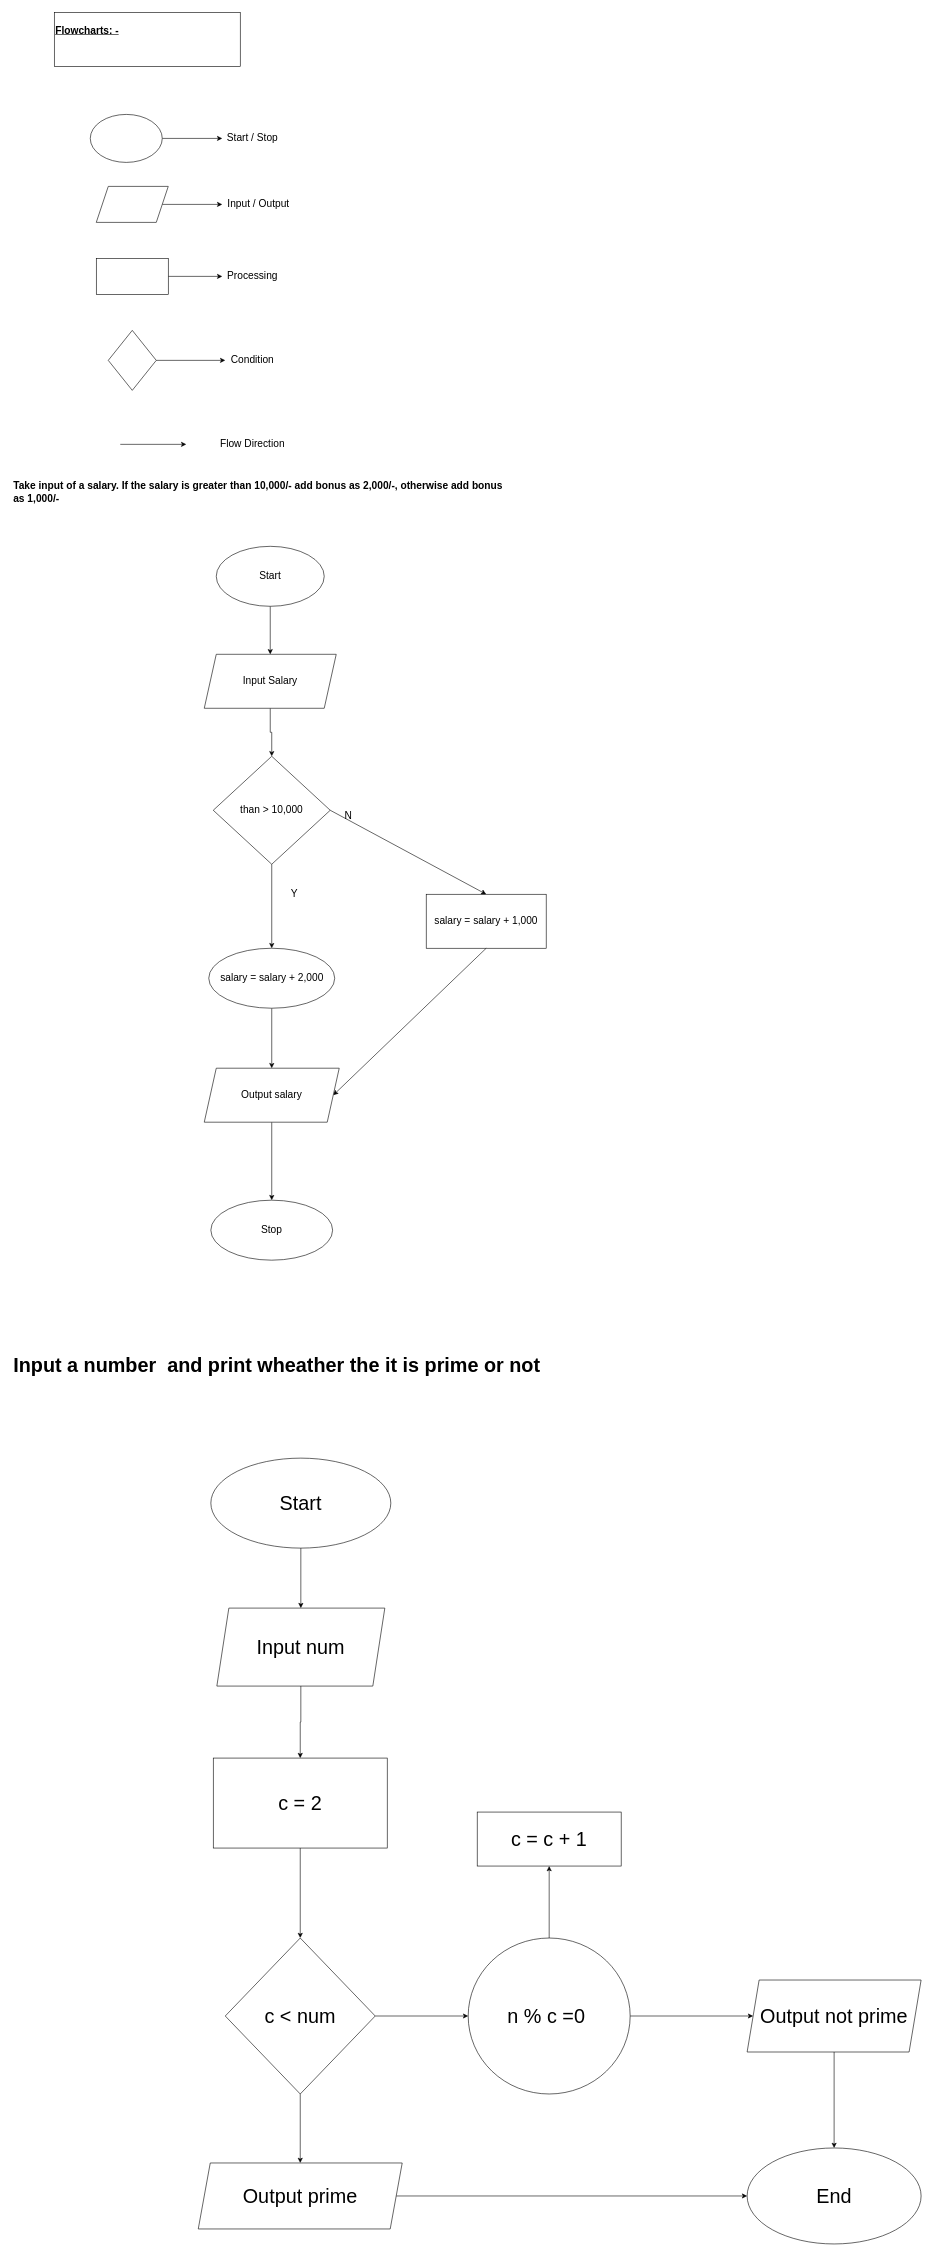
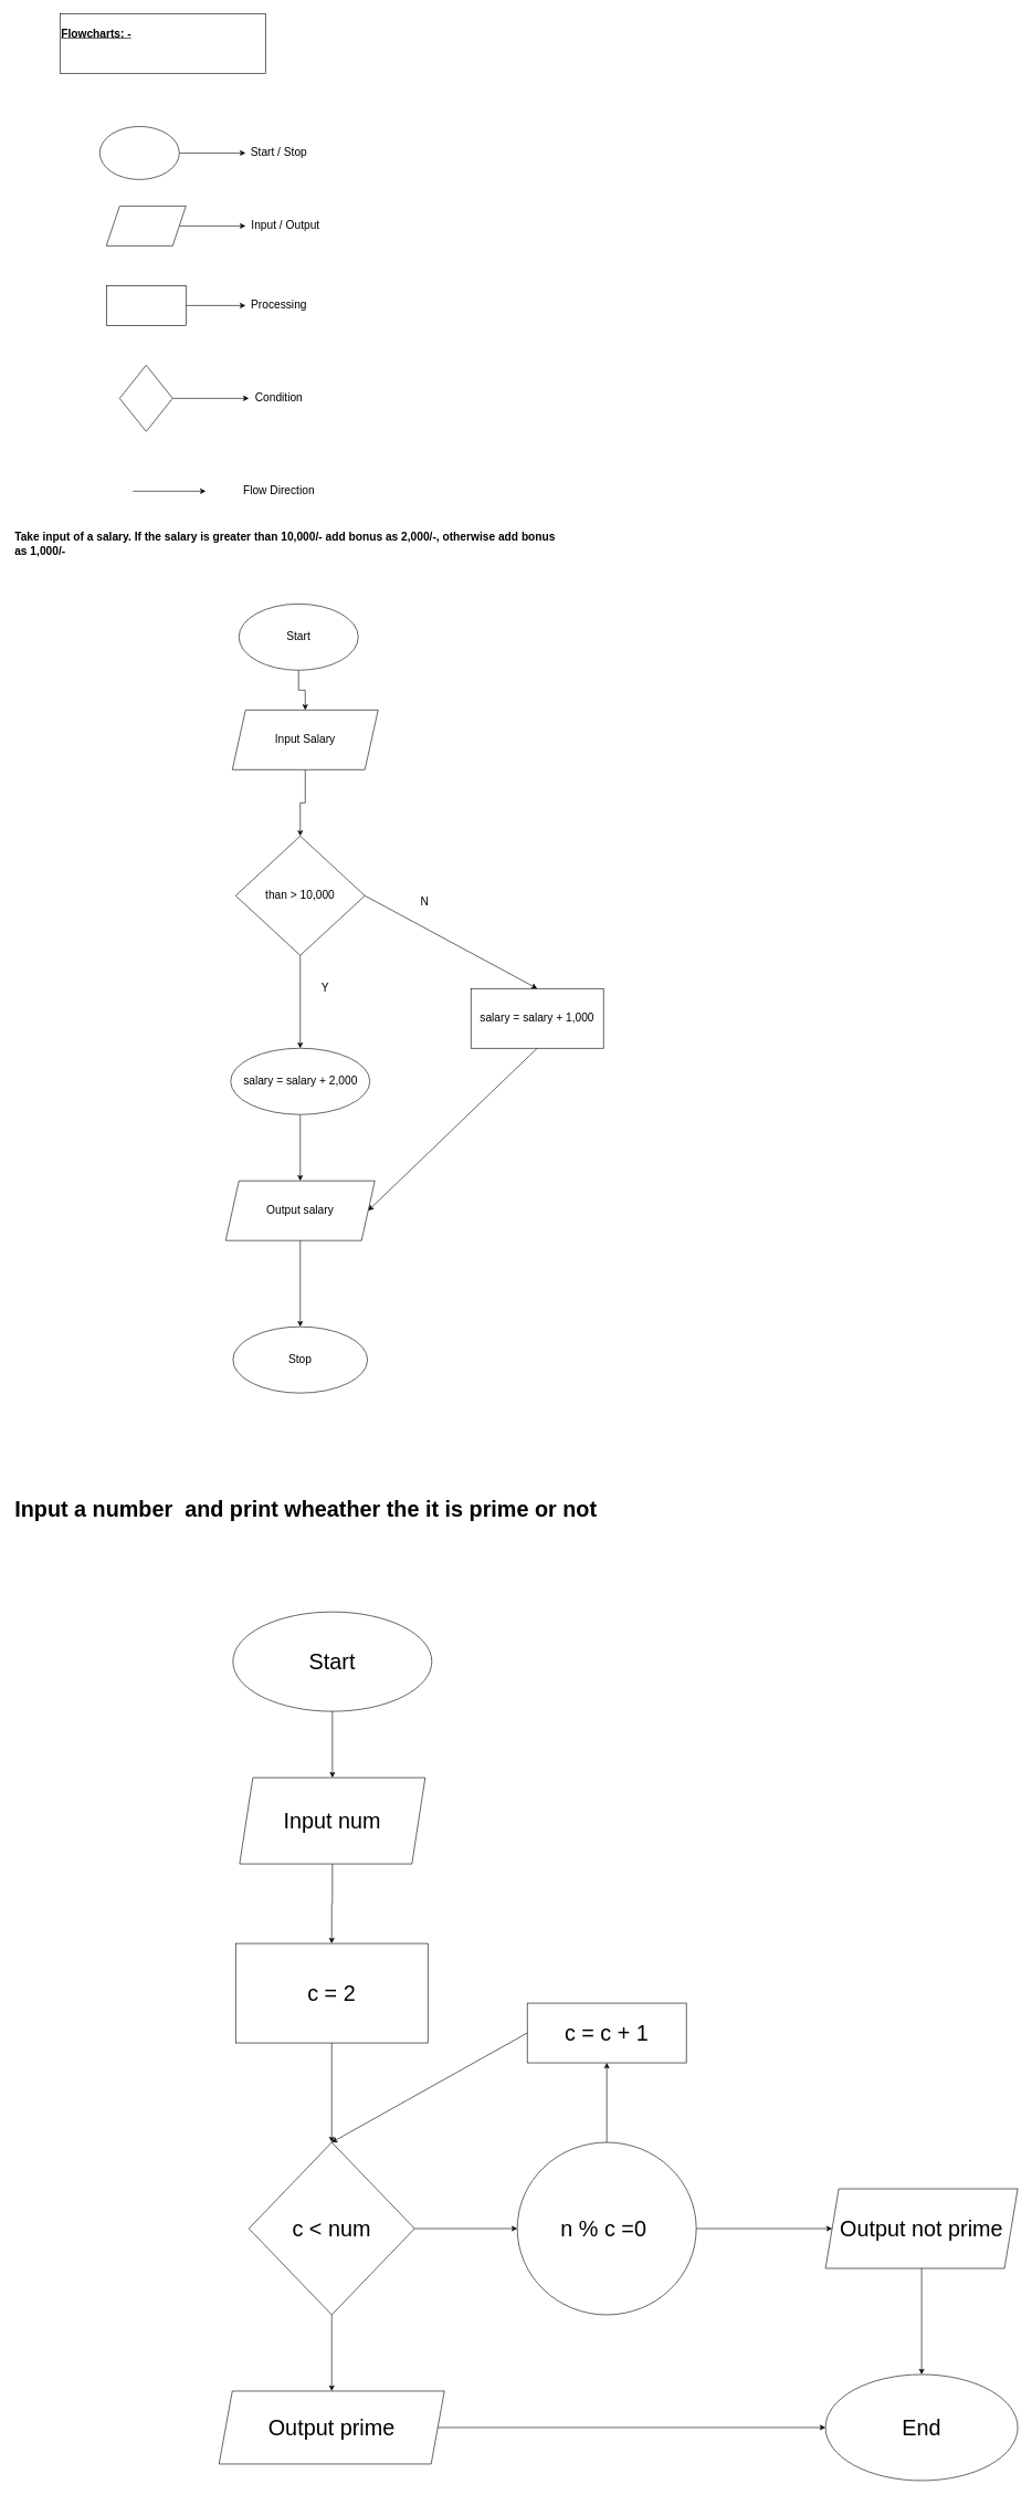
  <mxCell id="0" />
  <mxCell id="1" parent="0" />
  <mxCell id="2" value="&lt;font&gt;&lt;u&gt;&lt;span style=&quot;font-size: 17px&quot;&gt;&lt;b&gt;Flowcharts: -&lt;br&gt;&lt;/b&gt;&lt;/span&gt;&lt;/u&gt;&lt;br&gt;&lt;br&gt;&lt;/font&gt;" style="whiteSpace=wrap;html=1;align=left;" vertex="1" parent="1"><mxGeometry x="90" y="20" width="310" height="90" as="geometry" /></mxCell>
  <mxCell id="3" style="edgeStyle=orthogonalEdgeStyle;rounded=0;orthogonalLoop=1;jettySize=auto;html=1;exitX=1;exitY=0.5;exitDx=0;exitDy=0;fontSize=17;" edge="1" parent="1" source="4" target="5"><mxGeometry relative="1" as="geometry" /></mxCell>
  <mxCell id="4" value="" style="ellipse;whiteSpace=wrap;html=1;fontSize=17;" vertex="1" parent="1"><mxGeometry x="150" y="190" width="120" height="80" as="geometry" /></mxCell>
  <mxCell id="5" value="Start / Stop" style="text;html=1;align=center;verticalAlign=middle;resizable=0;points=[];autosize=1;strokeColor=none;fillColor=none;fontSize=17;" vertex="1" parent="1"><mxGeometry x="370" y="215" width="100" height="30" as="geometry" /></mxCell>
  <mxCell id="6" style="edgeStyle=orthogonalEdgeStyle;rounded=0;orthogonalLoop=1;jettySize=auto;html=1;fontSize=17;" edge="1" parent="1" source="7" target="8"><mxGeometry relative="1" as="geometry" /></mxCell>
  <mxCell id="7" value="" style="shape=parallelogram;perimeter=parallelogramPerimeter;whiteSpace=wrap;html=1;fixedSize=1;fontSize=17;" vertex="1" parent="1"><mxGeometry x="160" y="310" width="120" height="60" as="geometry" /></mxCell>
  <mxCell id="8" value="Input / Output" style="text;html=1;align=center;verticalAlign=middle;resizable=0;points=[];autosize=1;strokeColor=none;fillColor=none;fontSize=17;" vertex="1" parent="1"><mxGeometry x="370" y="325" width="120" height="30" as="geometry" /></mxCell>
  <mxCell id="9" style="edgeStyle=orthogonalEdgeStyle;rounded=0;orthogonalLoop=1;jettySize=auto;html=1;fontSize=17;" edge="1" parent="1" source="10" target="11"><mxGeometry relative="1" as="geometry" /></mxCell>
  <mxCell id="10" value="" style="rounded=0;whiteSpace=wrap;html=1;fontSize=17;" vertex="1" parent="1"><mxGeometry x="160" y="430" width="120" height="60" as="geometry" /></mxCell>
  <mxCell id="11" value="Processing" style="text;html=1;align=center;verticalAlign=middle;resizable=0;points=[];autosize=1;strokeColor=none;fillColor=none;fontSize=17;" vertex="1" parent="1"><mxGeometry x="370" y="445" width="100" height="30" as="geometry" /></mxCell>
  <mxCell id="12" style="edgeStyle=orthogonalEdgeStyle;rounded=0;orthogonalLoop=1;jettySize=auto;html=1;fontSize=17;" edge="1" parent="1" source="13" target="14"><mxGeometry relative="1" as="geometry" /></mxCell>
  <mxCell id="13" value="" style="rhombus;whiteSpace=wrap;html=1;fontSize=17;" vertex="1" parent="1"><mxGeometry x="180" y="550" width="80" height="100" as="geometry" /></mxCell>
  <mxCell id="14" value="Condition" style="text;html=1;align=center;verticalAlign=middle;resizable=0;points=[];autosize=1;strokeColor=none;fillColor=none;fontSize=17;" vertex="1" parent="1"><mxGeometry x="375" y="585" width="90" height="30" as="geometry" /></mxCell>
  <mxCell id="15" value="Take input of a salary. If the salary is greater than 10,000/- add bonus as 2,000/-, otherwise add bonus as 1,000/-" style="text;html=1;strokeColor=none;fillColor=none;align=left;verticalAlign=middle;whiteSpace=wrap;rounded=0;fontSize=17;fontStyle=1" vertex="1" parent="1"><mxGeometry x="20" y="770" width="820" height="100" as="geometry" /></mxCell>
  <mxCell id="16" style="edgeStyle=orthogonalEdgeStyle;rounded=0;orthogonalLoop=1;jettySize=auto;html=1;entryX=0.5;entryY=0;entryDx=0;entryDy=0;fontSize=17;" edge="1" parent="1" source="17" target="21"><mxGeometry relative="1" as="geometry" /></mxCell>
  <mxCell id="17" value="Start" style="ellipse;whiteSpace=wrap;html=1;fontSize=17;" vertex="1" parent="1"><mxGeometry x="360" y="910" width="180" height="100" as="geometry" /></mxCell>
  <mxCell id="18" value="" style="endArrow=classic;html=1;rounded=0;fontSize=17;" edge="1" parent="1"><mxGeometry width="50" height="50" relative="1" as="geometry"><mxPoint x="200" y="740" as="sourcePoint" /><mxPoint x="310" y="740" as="targetPoint" /></mxGeometry></mxCell>
  <mxCell id="19" value="Flow Direction" style="text;html=1;align=center;verticalAlign=middle;resizable=0;points=[];autosize=1;strokeColor=none;fillColor=none;fontSize=17;" vertex="1" parent="1"><mxGeometry x="360" y="725" width="120" height="30" as="geometry" /></mxCell>
  <mxCell id="20" style="edgeStyle=orthogonalEdgeStyle;rounded=0;orthogonalLoop=1;jettySize=auto;html=1;entryX=0.5;entryY=0;entryDx=0;entryDy=0;fontSize=17;" edge="1" parent="1" source="21" target="23"><mxGeometry relative="1" as="geometry" /></mxCell>
- <mxCell id="21" value="Input Salary" style="shape=parallelogram;perimeter=parallelogramPerimeter;whiteSpace=wrap;html=1;fixedSize=1;fontSize=17;" vertex="1" parent="1"><mxGeometry x="340" y="1090" width="220" height="90" as="geometry" /></mxCell>
+ <mxCell id="21" value="Input Salary" style="shape=parallelogram;perimeter=parallelogramPerimeter;whiteSpace=wrap;html=1;fixedSize=1;fontSize=17;" vertex="1" parent="1"><mxGeometry x="350" y="1070" width="220" height="90" as="geometry" /></mxCell>
  <mxCell id="22" style="edgeStyle=orthogonalEdgeStyle;rounded=0;orthogonalLoop=1;jettySize=auto;html=1;fontSize=17;" edge="1" parent="1" source="23" target="25"><mxGeometry relative="1" as="geometry" /></mxCell>
  <mxCell id="23" value="than &amp;gt; 10,000" style="rhombus;whiteSpace=wrap;html=1;fontSize=17;" vertex="1" parent="1"><mxGeometry x="355" y="1260" width="195" height="180" as="geometry" /></mxCell>
  <mxCell id="24" style="edgeStyle=orthogonalEdgeStyle;rounded=0;orthogonalLoop=1;jettySize=auto;html=1;exitX=0.5;exitY=1;exitDx=0;exitDy=0;fontSize=17;" edge="1" parent="1" source="25" target="30"><mxGeometry relative="1" as="geometry" /></mxCell>
  <mxCell id="25" value="salary = salary + 2,000" style="ellipse;whiteSpace=wrap;html=1;fontSize=17;" vertex="1" parent="1"><mxGeometry x="347.5" y="1580" width="210" height="100" as="geometry" /></mxCell>
  <mxCell id="26" value="salary = salary + 1,000" style="rounded=0;whiteSpace=wrap;html=1;fontSize=17;" vertex="1" parent="1"><mxGeometry x="710" y="1490" width="200" height="90" as="geometry" /></mxCell>
  <mxCell id="27" value="" style="endArrow=classic;html=1;rounded=0;fontSize=17;exitX=1;exitY=0.5;exitDx=0;exitDy=0;entryX=0.5;entryY=0;entryDx=0;entryDy=0;" edge="1" parent="1" source="23" target="26"><mxGeometry width="50" height="50" relative="1" as="geometry"><mxPoint x="570" y="1470" as="sourcePoint" /><mxPoint x="620" y="1420" as="targetPoint" /></mxGeometry></mxCell>
  <mxCell id="28" value="" style="endArrow=classic;html=1;rounded=0;fontSize=17;exitX=0.5;exitY=1;exitDx=0;exitDy=0;entryX=1;entryY=0.5;entryDx=0;entryDy=0;" edge="1" parent="1" source="26" target="30"><mxGeometry width="50" height="50" relative="1" as="geometry"><mxPoint x="550" y="1570" as="sourcePoint" /><mxPoint x="650" y="1730" as="targetPoint" /></mxGeometry></mxCell>
  <mxCell id="29" style="edgeStyle=orthogonalEdgeStyle;rounded=0;orthogonalLoop=1;jettySize=auto;html=1;fontSize=17;" edge="1" parent="1" source="30" target="31"><mxGeometry relative="1" as="geometry" /></mxCell>
  <mxCell id="30" value="Output salary" style="shape=parallelogram;perimeter=parallelogramPerimeter;whiteSpace=wrap;html=1;fixedSize=1;fontSize=17;" vertex="1" parent="1"><mxGeometry x="340" y="1780" width="225" height="90" as="geometry" /></mxCell>
  <mxCell id="31" value="Stop" style="ellipse;whiteSpace=wrap;html=1;fontSize=17;" vertex="1" parent="1"><mxGeometry x="351" y="2000" width="203" height="100" as="geometry" /></mxCell>
  <mxCell id="32" value="Y" style="text;html=1;align=center;verticalAlign=middle;resizable=0;points=[];autosize=1;strokeColor=none;fillColor=none;fontSize=17;" vertex="1" parent="1"><mxGeometry x="475" y="1475" width="30" height="30" as="geometry" /></mxCell>
- <mxCell id="33" value="N" style="text;html=1;align=center;verticalAlign=middle;resizable=0;points=[];autosize=1;strokeColor=none;fillColor=none;fontSize=17;" vertex="1" parent="1"><mxGeometry x="565" y="1345" width="30" height="30" as="geometry" /></mxCell>
+ <mxCell id="33" value="N" style="text;html=1;align=center;verticalAlign=middle;resizable=0;points=[];autosize=1;strokeColor=none;fillColor=none;fontSize=17;" vertex="1" parent="1"><mxGeometry x="625" y="1345" width="30" height="30" as="geometry" /></mxCell>
  <mxCell id="34" value="&lt;b&gt;&lt;font style=&quot;font-size: 33px&quot;&gt;Input a number&amp;nbsp; and print wheather the it is prime or not&lt;/font&gt;&lt;/b&gt;" style="text;html=1;strokeColor=none;fillColor=none;align=left;verticalAlign=middle;whiteSpace=wrap;rounded=0;fontSize=17;" vertex="1" parent="1"><mxGeometry x="20" y="2170" width="1090" height="210" as="geometry" /></mxCell>
  <mxCell id="35" style="edgeStyle=orthogonalEdgeStyle;rounded=0;orthogonalLoop=1;jettySize=auto;html=1;fontSize=33;" edge="1" parent="1" source="36" target="38"><mxGeometry relative="1" as="geometry" /></mxCell>
  <mxCell id="36" value="Start" style="ellipse;whiteSpace=wrap;html=1;fontSize=33;" vertex="1" parent="1"><mxGeometry x="351" y="2430" width="300" height="150" as="geometry" /></mxCell>
  <mxCell id="37" style="edgeStyle=orthogonalEdgeStyle;rounded=0;orthogonalLoop=1;jettySize=auto;html=1;fontSize=33;" edge="1" parent="1" source="38" target="40"><mxGeometry relative="1" as="geometry" /></mxCell>
  <mxCell id="38" value="Input num" style="shape=parallelogram;perimeter=parallelogramPerimeter;whiteSpace=wrap;html=1;fixedSize=1;fontSize=33;" vertex="1" parent="1"><mxGeometry x="361" y="2680" width="280" height="130" as="geometry" /></mxCell>
  <mxCell id="39" style="edgeStyle=orthogonalEdgeStyle;rounded=0;orthogonalLoop=1;jettySize=auto;html=1;fontSize=33;" edge="1" parent="1" source="40" target="43"><mxGeometry relative="1" as="geometry"><Array as="points"><mxPoint x="501" y="3240" /><mxPoint x="501" y="3240" /></Array></mxGeometry></mxCell>
  <mxCell id="40" value="c = 2" style="rounded=0;whiteSpace=wrap;html=1;fontSize=33;" vertex="1" parent="1"><mxGeometry x="355" y="2930" width="290" height="150" as="geometry" /></mxCell>
  <mxCell id="41" style="edgeStyle=orthogonalEdgeStyle;rounded=0;orthogonalLoop=1;jettySize=auto;html=1;entryX=0;entryY=0.5;entryDx=0;entryDy=0;fontSize=33;" edge="1" parent="1" source="43" target="46"><mxGeometry relative="1" as="geometry" /></mxCell>
  <mxCell id="42" style="edgeStyle=orthogonalEdgeStyle;rounded=0;orthogonalLoop=1;jettySize=auto;html=1;entryX=0.5;entryY=0;entryDx=0;entryDy=0;fontSize=33;" edge="1" parent="1" source="43" target="52"><mxGeometry relative="1" as="geometry" /></mxCell>
  <mxCell id="43" value="c &amp;lt; num" style="rhombus;whiteSpace=wrap;html=1;fontSize=33;" vertex="1" parent="1"><mxGeometry x="375" y="3230" width="250" height="260" as="geometry" /></mxCell>
  <mxCell id="44" style="edgeStyle=orthogonalEdgeStyle;rounded=0;orthogonalLoop=1;jettySize=auto;html=1;exitX=0.5;exitY=0;exitDx=0;exitDy=0;entryX=0.5;entryY=1;entryDx=0;entryDy=0;fontSize=33;" edge="1" parent="1" source="46" target="47"><mxGeometry relative="1" as="geometry" /></mxCell>
  <mxCell id="45" style="edgeStyle=orthogonalEdgeStyle;rounded=0;orthogonalLoop=1;jettySize=auto;html=1;entryX=0;entryY=0.5;entryDx=0;entryDy=0;fontSize=33;" edge="1" parent="1" source="46" target="50"><mxGeometry relative="1" as="geometry" /></mxCell>
  <mxCell id="46" value="n % c =0&amp;nbsp;" style="ellipse;whiteSpace=wrap;html=1;fontSize=33;" vertex="1" parent="1"><mxGeometry x="780" y="3230" width="270" height="260" as="geometry" /></mxCell>
  <mxCell id="47" value="c = c + 1" style="rounded=0;whiteSpace=wrap;html=1;fontSize=33;" vertex="1" parent="1"><mxGeometry x="795" y="3020" width="240" height="90" as="geometry" /></mxCell>
+ <mxCell id="48" value="" style="endArrow=classic;html=1;rounded=0;fontSize=33;exitX=0;exitY=0.5;exitDx=0;exitDy=0;entryX=0.5;entryY=0;entryDx=0;entryDy=0;" edge="1" parent="1" source="47" target="43"><mxGeometry width="50" height="50" relative="1" as="geometry"><mxPoint x="670" y="3240" as="sourcePoint" /><mxPoint x="500" y="3310" as="targetPoint" /></mxGeometry></mxCell>
  <mxCell id="49" style="edgeStyle=orthogonalEdgeStyle;rounded=0;orthogonalLoop=1;jettySize=auto;html=1;entryX=0.5;entryY=0;entryDx=0;entryDy=0;fontSize=33;" edge="1" parent="1" source="50" target="53"><mxGeometry relative="1" as="geometry" /></mxCell>
  <mxCell id="50" value="Output not prime" style="shape=parallelogram;perimeter=parallelogramPerimeter;whiteSpace=wrap;html=1;fixedSize=1;fontSize=33;" vertex="1" parent="1"><mxGeometry x="1245" y="3300" width="290" height="120" as="geometry" /></mxCell>
  <mxCell id="51" style="edgeStyle=orthogonalEdgeStyle;rounded=0;orthogonalLoop=1;jettySize=auto;html=1;fontSize=33;" edge="1" parent="1" source="52" target="53"><mxGeometry relative="1" as="geometry" /></mxCell>
  <mxCell id="52" value="Output prime" style="shape=parallelogram;perimeter=parallelogramPerimeter;whiteSpace=wrap;html=1;fixedSize=1;fontSize=33;" vertex="1" parent="1"><mxGeometry x="330" y="3605" width="340" height="110" as="geometry" /></mxCell>
  <mxCell id="53" value="End" style="ellipse;whiteSpace=wrap;html=1;fontSize=33;" vertex="1" parent="1"><mxGeometry x="1245" y="3580" width="290" height="160" as="geometry" /></mxCell>
